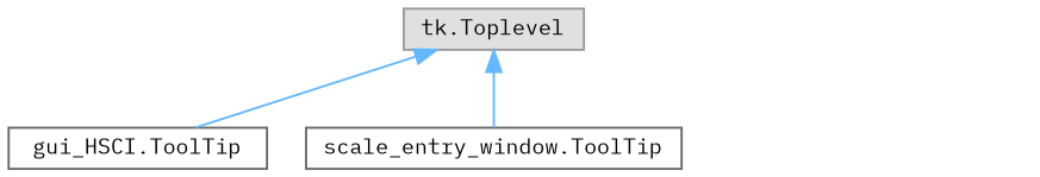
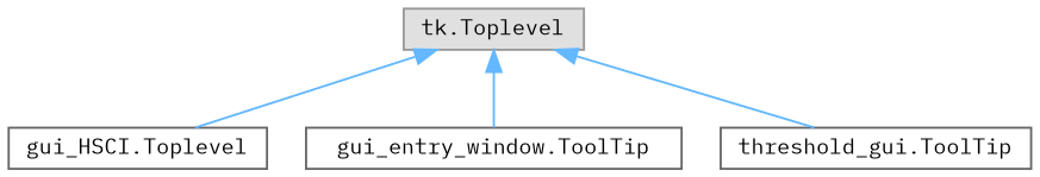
  digraph {
    fontname="IBM Plex Mono"
    rankdir=TB
    node [color=grey40 fillcolor=white fontname="IBM Plex Mono" fontsize=10 shape=box style=filled]
    edge [color=steelblue1 dir=back fontname="IBM Plex Mono" fontsize=10 labelfontname=Helvetica labelfontsize=10 style=solid]
    n1 [color=grey60 fillcolor="#E0E0E0" height=0.2 label="tk.Toplevel" width=0.4]
-   n2 [height=0.2 label="gui_HSCI.ToolTip" width=0.4]
-   n3 [height=0.2 label="scale_entry_window.ToolTip" width=0.4]
+   n2 [height=0.2 label="gui_HSCI.Toplevel" width=0.4]
+   n3 [height=0.2 label="gui_entry_window.ToolTip" width=0.4]
+   n4 [height=0.2 label="threshold_gui.ToolTip" width=0.4]
    n1 -> n2
    n1 -> n3
+   n1 -> n4
  }
